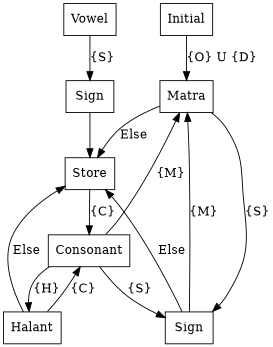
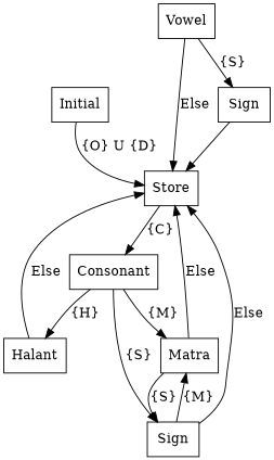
  digraph {
    node [shape=rectangle]
    n1 [label=Initial]
    n2 [label=Store]
    n3 [label=Consonant]
    n4 [label=Halant]
    n5 [label=Matra]
    n6 [label=Sign]
    n7 [label=Vowel]
    n8 [label=Sign]
-   n1 -> n5 [label="{O} U {D}"]
+   n1 -> n2 [label="{O} U {D}"]
    n2 -> n3 [label="{C}"]
    n3 -> n4 [label="{H}"]
    n3 -> n5 [label="{M}"]
    n3 -> n6 [label="{S}"]
    n4 -> n2 [label=Else]
-   n4 -> n3 [label="{C}"]
    n5 -> n2 [label=Else]
    n5 -> n6 [label="{S}"]
    n6 -> n2 [label=Else]
    n6 -> n5 [label="{M}"]
+   n7 -> n2 [label=Else]
    n7 -> n8 [label="{S}"]
    n8 -> n2
  }
